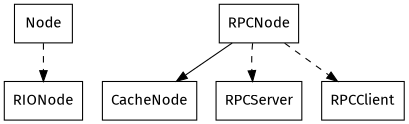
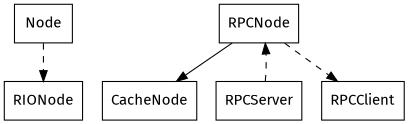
  digraph {
    fontname="Fira Sans"
    node [fontname="Fira Sans" shape=rect]
    edge [fontname="Fira Sans" style=dashed]
    n1 [label="Node"]
    n2 [label=RIONode]
    n3 [label=RPCNode]
    n4 [label=CacheNode]
    n5 [label=RPCServer]
    n6 [label=RPCClient]
    n1 -> n2
    n3 -> n4 [style=""]
-   n3 -> n5
+   n5 -> n3
    n3 -> n6
  }
